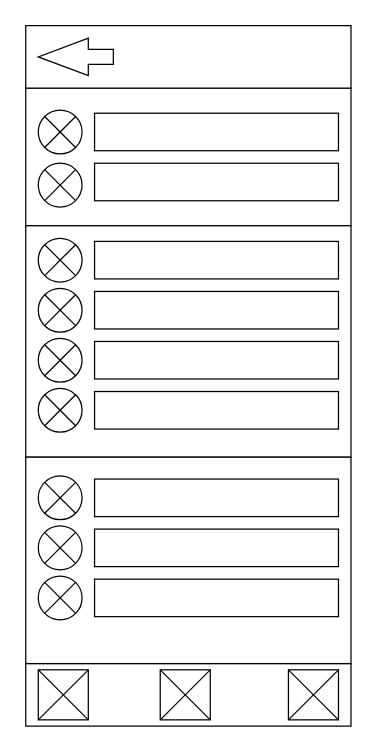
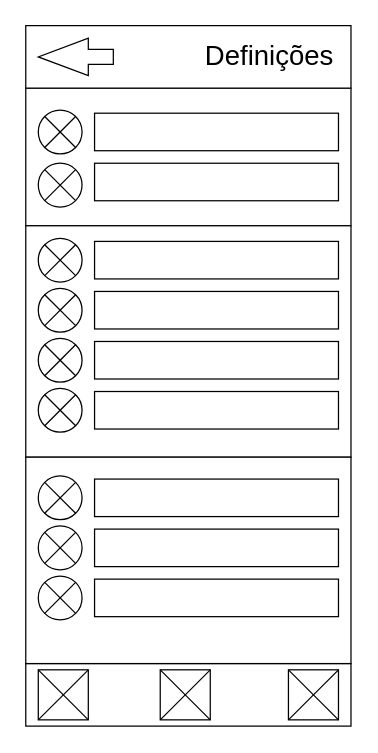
  <mxCell id="0" />
  <mxCell id="1" parent="0" />
  <mxCell id="2" value="" style="rounded=0;whiteSpace=wrap;html=1;" parent="1" vertex="1"><mxGeometry x="20" y="70" width="260" height="110" as="geometry" /></mxCell>
  <mxCell id="3" value="" style="ellipse;whiteSpace=wrap;html=1;aspect=fixed;" vertex="1" parent="1"><mxGeometry x="30" y="87.5" width="35" height="35" as="geometry" /></mxCell>
  <mxCell id="4" value="" style="rounded=0;whiteSpace=wrap;html=1;" parent="1" vertex="1"><mxGeometry x="20" y="180" width="260" height="185" as="geometry" /></mxCell>
  <mxCell id="5" value="" style="verticalLabelPosition=bottom;verticalAlign=top;html=1;shape=mxgraph.basic.rect;fillColor2=none;strokeWidth=1;size=20;indent=5;" parent="1" vertex="1"><mxGeometry x="20" y="20" width="260" height="50" as="geometry" /></mxCell>
  <mxCell id="6" value="" style="rounded=0;whiteSpace=wrap;html=1;align=left;" parent="1" vertex="1"><mxGeometry x="75" y="90" width="195" height="30" as="geometry" /></mxCell>
  <mxCell id="7" value="" style="rounded=0;whiteSpace=wrap;html=1;fontSize=24;" parent="1" vertex="1"><mxGeometry x="20" y="530" width="260" height="50" as="geometry" /></mxCell>
  <mxCell id="8" value="" style="whiteSpace=wrap;html=1;aspect=fixed;fontSize=24;" parent="1" vertex="1"><mxGeometry x="230" y="535" width="40" height="40" as="geometry" /></mxCell>
  <mxCell id="9" value="" style="endArrow=none;html=1;fontSize=24;exitX=0;exitY=1;exitDx=0;exitDy=0;entryX=1;entryY=0;entryDx=0;entryDy=0;" parent="1" source="8" target="8" edge="1"><mxGeometry width="50" height="50" relative="1" as="geometry"><mxPoint x="370" y="390" as="sourcePoint" /><mxPoint x="420" y="340" as="targetPoint" /></mxGeometry></mxCell>
  <mxCell id="10" value="" style="endArrow=none;html=1;fontSize=24;exitX=0;exitY=0;exitDx=0;exitDy=0;entryX=1;entryY=1;entryDx=0;entryDy=0;" parent="1" source="8" target="8" edge="1"><mxGeometry width="50" height="50" relative="1" as="geometry"><mxPoint x="60" y="620" as="sourcePoint" /><mxPoint x="110" y="570" as="targetPoint" /></mxGeometry></mxCell>
  <mxCell id="11" value="" style="whiteSpace=wrap;html=1;aspect=fixed;fontSize=24;" parent="1" vertex="1"><mxGeometry x="127.5" y="535" width="40" height="40" as="geometry" /></mxCell>
  <mxCell id="12" value="" style="endArrow=none;html=1;fontSize=24;exitX=0;exitY=1;exitDx=0;exitDy=0;entryX=1;entryY=0;entryDx=0;entryDy=0;" parent="1" source="11" target="11" edge="1"><mxGeometry width="50" height="50" relative="1" as="geometry"><mxPoint x="380" y="400" as="sourcePoint" /><mxPoint x="430" y="350" as="targetPoint" /></mxGeometry></mxCell>
  <mxCell id="13" value="" style="endArrow=none;html=1;fontSize=24;exitX=0;exitY=0;exitDx=0;exitDy=0;entryX=1;entryY=1;entryDx=0;entryDy=0;" parent="1" source="11" target="11" edge="1"><mxGeometry width="50" height="50" relative="1" as="geometry"><mxPoint x="70" y="630" as="sourcePoint" /><mxPoint x="120" y="580" as="targetPoint" /></mxGeometry></mxCell>
  <mxCell id="14" value="" style="whiteSpace=wrap;html=1;aspect=fixed;fontSize=24;" parent="1" vertex="1"><mxGeometry x="30" y="535" width="40" height="40" as="geometry" /></mxCell>
  <mxCell id="15" value="" style="endArrow=none;html=1;fontSize=24;exitX=0;exitY=1;exitDx=0;exitDy=0;entryX=1;entryY=0;entryDx=0;entryDy=0;" parent="1" source="14" target="14" edge="1"><mxGeometry width="50" height="50" relative="1" as="geometry"><mxPoint x="390" y="410" as="sourcePoint" /><mxPoint x="440" y="360" as="targetPoint" /></mxGeometry></mxCell>
  <mxCell id="16" value="" style="endArrow=none;html=1;fontSize=24;exitX=0;exitY=0;exitDx=0;exitDy=0;entryX=1;entryY=1;entryDx=0;entryDy=0;" parent="1" source="14" target="14" edge="1"><mxGeometry width="50" height="50" relative="1" as="geometry"><mxPoint x="80" y="640" as="sourcePoint" /><mxPoint x="130" y="590" as="targetPoint" /></mxGeometry></mxCell>
  <mxCell id="17" value="" style="rounded=0;whiteSpace=wrap;html=1;align=left;" parent="1" vertex="1"><mxGeometry x="75" y="130" width="195" height="30" as="geometry" /></mxCell>
  <mxCell id="18" value="" style="html=1;shadow=0;dashed=0;align=center;verticalAlign=middle;shape=mxgraph.arrows2.arrow;dy=0.6;dx=40;flipH=1;notch=0;" vertex="1" parent="1"><mxGeometry x="30" y="30" width="60" height="30" as="geometry" /></mxCell>
  <mxCell id="19" value="" style="endArrow=none;html=1;fontSize=24;exitX=0;exitY=0;exitDx=0;exitDy=0;entryX=1;entryY=1;entryDx=0;entryDy=0;" parent="1" source="3" target="3" edge="1"><mxGeometry width="50" height="50" relative="1" as="geometry"><mxPoint x="60" y="90" as="sourcePoint" /><mxPoint x="35" y="120" as="targetPoint" /></mxGeometry></mxCell>
  <mxCell id="20" value="" style="endArrow=none;html=1;fontSize=24;exitX=0;exitY=1;exitDx=0;exitDy=0;entryX=1;entryY=0;entryDx=0;entryDy=0;" parent="1" source="3" target="3" edge="1"><mxGeometry width="50" height="50" relative="1" as="geometry"><mxPoint x="35" y="90" as="sourcePoint" /><mxPoint x="90" y="125" as="targetPoint" /></mxGeometry></mxCell>
  <mxCell id="21" value="" style="ellipse;whiteSpace=wrap;html=1;aspect=fixed;" vertex="1" parent="1"><mxGeometry x="30" y="130" width="35" height="35" as="geometry" /></mxCell>
  <mxCell id="22" value="" style="endArrow=none;html=1;fontSize=24;exitX=0;exitY=0;exitDx=0;exitDy=0;entryX=1;entryY=1;entryDx=0;entryDy=0;" edge="1" parent="1" source="21" target="21"><mxGeometry width="50" height="50" relative="1" as="geometry"><mxPoint x="60" y="130" as="sourcePoint" /><mxPoint x="35" y="160" as="targetPoint" /></mxGeometry></mxCell>
  <mxCell id="23" value="" style="endArrow=none;html=1;fontSize=24;exitX=0;exitY=1;exitDx=0;exitDy=0;entryX=1;entryY=0;entryDx=0;entryDy=0;" edge="1" parent="1" source="21" target="21"><mxGeometry width="50" height="50" relative="1" as="geometry"><mxPoint x="35" y="130" as="sourcePoint" /><mxPoint x="90" y="165" as="targetPoint" /></mxGeometry></mxCell>
  <mxCell id="24" value="" style="rounded=0;whiteSpace=wrap;html=1;align=left;" vertex="1" parent="1"><mxGeometry x="75" y="192.5" width="195" height="30" as="geometry" /></mxCell>
  <mxCell id="25" value="" style="ellipse;whiteSpace=wrap;html=1;aspect=fixed;" vertex="1" parent="1"><mxGeometry x="30" y="190" width="35" height="35" as="geometry" /></mxCell>
  <mxCell id="26" value="" style="endArrow=none;html=1;fontSize=24;exitX=0;exitY=0;exitDx=0;exitDy=0;entryX=1;entryY=1;entryDx=0;entryDy=0;" edge="1" parent="1" source="25" target="25"><mxGeometry width="50" height="50" relative="1" as="geometry"><mxPoint x="58.75" y="192.5" as="sourcePoint" /><mxPoint x="33.75" y="222.5" as="targetPoint" /></mxGeometry></mxCell>
  <mxCell id="27" value="" style="endArrow=none;html=1;fontSize=24;exitX=0;exitY=1;exitDx=0;exitDy=0;entryX=1;entryY=0;entryDx=0;entryDy=0;" edge="1" parent="1" source="25" target="25"><mxGeometry width="50" height="50" relative="1" as="geometry"><mxPoint x="33.75" y="192.5" as="sourcePoint" /><mxPoint x="88.75" y="227.5" as="targetPoint" /></mxGeometry></mxCell>
  <mxCell id="28" value="" style="rounded=0;whiteSpace=wrap;html=1;align=left;" vertex="1" parent="1"><mxGeometry x="75" y="232.5" width="195" height="30" as="geometry" /></mxCell>
  <mxCell id="29" value="" style="ellipse;whiteSpace=wrap;html=1;aspect=fixed;" vertex="1" parent="1"><mxGeometry x="30" y="230" width="35" height="35" as="geometry" /></mxCell>
  <mxCell id="30" value="" style="endArrow=none;html=1;fontSize=24;exitX=0;exitY=0;exitDx=0;exitDy=0;entryX=1;entryY=1;entryDx=0;entryDy=0;" edge="1" parent="1" source="29" target="29"><mxGeometry width="50" height="50" relative="1" as="geometry"><mxPoint x="58.75" y="232.5" as="sourcePoint" /><mxPoint x="33.75" y="262.5" as="targetPoint" /></mxGeometry></mxCell>
  <mxCell id="31" value="" style="endArrow=none;html=1;fontSize=24;exitX=0;exitY=1;exitDx=0;exitDy=0;entryX=1;entryY=0;entryDx=0;entryDy=0;" edge="1" parent="1" source="29" target="29"><mxGeometry width="50" height="50" relative="1" as="geometry"><mxPoint x="33.75" y="232.5" as="sourcePoint" /><mxPoint x="88.75" y="267.5" as="targetPoint" /></mxGeometry></mxCell>
  <mxCell id="32" value="" style="rounded=0;whiteSpace=wrap;html=1;align=left;" vertex="1" parent="1"><mxGeometry x="75" y="272.5" width="195" height="30" as="geometry" /></mxCell>
  <mxCell id="33" value="" style="ellipse;whiteSpace=wrap;html=1;aspect=fixed;" vertex="1" parent="1"><mxGeometry x="30" y="270" width="35" height="35" as="geometry" /></mxCell>
  <mxCell id="34" value="" style="endArrow=none;html=1;fontSize=24;exitX=0;exitY=0;exitDx=0;exitDy=0;entryX=1;entryY=1;entryDx=0;entryDy=0;" edge="1" parent="1" source="33" target="33"><mxGeometry width="50" height="50" relative="1" as="geometry"><mxPoint x="58.75" y="272.5" as="sourcePoint" /><mxPoint x="33.75" y="302.5" as="targetPoint" /></mxGeometry></mxCell>
  <mxCell id="35" value="" style="endArrow=none;html=1;fontSize=24;exitX=0;exitY=1;exitDx=0;exitDy=0;entryX=1;entryY=0;entryDx=0;entryDy=0;" edge="1" parent="1" source="33" target="33"><mxGeometry width="50" height="50" relative="1" as="geometry"><mxPoint x="33.75" y="272.5" as="sourcePoint" /><mxPoint x="88.75" y="307.5" as="targetPoint" /></mxGeometry></mxCell>
  <mxCell id="36" value="" style="rounded=0;whiteSpace=wrap;html=1;align=left;" vertex="1" parent="1"><mxGeometry x="75" y="312.5" width="195" height="30" as="geometry" /></mxCell>
  <mxCell id="37" value="" style="ellipse;whiteSpace=wrap;html=1;aspect=fixed;" vertex="1" parent="1"><mxGeometry x="30" y="310" width="35" height="35" as="geometry" /></mxCell>
  <mxCell id="38" value="" style="endArrow=none;html=1;fontSize=24;exitX=0;exitY=0;exitDx=0;exitDy=0;entryX=1;entryY=1;entryDx=0;entryDy=0;" edge="1" parent="1" source="37" target="37"><mxGeometry width="50" height="50" relative="1" as="geometry"><mxPoint x="58.75" y="312.5" as="sourcePoint" /><mxPoint x="33.75" y="342.5" as="targetPoint" /></mxGeometry></mxCell>
  <mxCell id="39" value="" style="endArrow=none;html=1;fontSize=24;exitX=0;exitY=1;exitDx=0;exitDy=0;entryX=1;entryY=0;entryDx=0;entryDy=0;" edge="1" parent="1" source="37" target="37"><mxGeometry width="50" height="50" relative="1" as="geometry"><mxPoint x="33.75" y="312.5" as="sourcePoint" /><mxPoint x="88.75" y="347.5" as="targetPoint" /></mxGeometry></mxCell>
  <mxCell id="40" value="" style="rounded=0;whiteSpace=wrap;html=1;" vertex="1" parent="1"><mxGeometry x="20" y="365" width="260" height="165" as="geometry" /></mxCell>
+ <mxCell id="41" value="&lt;font style=&quot;font-size: 22px&quot;&gt;Definições&lt;/font&gt;" style="text;html=1;strokeColor=none;fillColor=none;align=center;verticalAlign=middle;whiteSpace=wrap;rounded=0;" vertex="1" parent="1"><mxGeometry x="160" y="35" width="110" height="20" as="geometry" /></mxCell>
  <mxCell id="42" value="" style="rounded=0;whiteSpace=wrap;html=1;align=left;" vertex="1" parent="1"><mxGeometry x="75" y="382.5" width="195" height="30" as="geometry" /></mxCell>
  <mxCell id="43" value="" style="ellipse;whiteSpace=wrap;html=1;aspect=fixed;" vertex="1" parent="1"><mxGeometry x="30" y="380" width="35" height="35" as="geometry" /></mxCell>
  <mxCell id="44" value="" style="rounded=0;whiteSpace=wrap;html=1;align=left;" vertex="1" parent="1"><mxGeometry x="75" y="422.5" width="195" height="30" as="geometry" /></mxCell>
  <mxCell id="45" value="" style="ellipse;whiteSpace=wrap;html=1;aspect=fixed;" vertex="1" parent="1"><mxGeometry x="30" y="420" width="35" height="35" as="geometry" /></mxCell>
  <mxCell id="46" value="" style="rounded=0;whiteSpace=wrap;html=1;align=left;" vertex="1" parent="1"><mxGeometry x="75" y="462.5" width="195" height="30" as="geometry" /></mxCell>
  <mxCell id="47" value="" style="ellipse;whiteSpace=wrap;html=1;aspect=fixed;" vertex="1" parent="1"><mxGeometry x="30" y="460" width="35" height="35" as="geometry" /></mxCell>
  <mxCell id="48" value="" style="endArrow=none;html=1;exitX=0;exitY=0;exitDx=0;exitDy=0;entryX=1;entryY=1;entryDx=0;entryDy=0;" edge="1" parent="1" source="43" target="43"><mxGeometry width="50" height="50" relative="1" as="geometry"><mxPoint x="360" y="370" as="sourcePoint" /><mxPoint x="410" y="320" as="targetPoint" /></mxGeometry></mxCell>
  <mxCell id="49" value="" style="endArrow=none;html=1;exitX=0;exitY=0;exitDx=0;exitDy=0;entryX=1;entryY=1;entryDx=0;entryDy=0;" edge="1" parent="1" source="45" target="45"><mxGeometry width="50" height="50" relative="1" as="geometry"><mxPoint x="45.126" y="395.126" as="sourcePoint" /><mxPoint x="69.874" y="419.874" as="targetPoint" /></mxGeometry></mxCell>
  <mxCell id="50" value="" style="endArrow=none;html=1;exitX=0;exitY=0;exitDx=0;exitDy=0;entryX=1;entryY=1;entryDx=0;entryDy=0;" edge="1" parent="1" source="47" target="47"><mxGeometry width="50" height="50" relative="1" as="geometry"><mxPoint x="45.126" y="395.126" as="sourcePoint" /><mxPoint x="69.874" y="419.874" as="targetPoint" /></mxGeometry></mxCell>
  <mxCell id="51" value="" style="endArrow=none;html=1;exitX=0;exitY=1;exitDx=0;exitDy=0;entryX=1;entryY=0;entryDx=0;entryDy=0;" edge="1" parent="1" source="43" target="43"><mxGeometry width="50" height="50" relative="1" as="geometry"><mxPoint x="360" y="370" as="sourcePoint" /><mxPoint x="60" y="390" as="targetPoint" /></mxGeometry></mxCell>
  <mxCell id="52" value="" style="endArrow=none;html=1;exitX=0;exitY=1;exitDx=0;exitDy=0;entryX=1;entryY=0;entryDx=0;entryDy=0;" edge="1" parent="1" source="45" target="45"><mxGeometry width="50" height="50" relative="1" as="geometry"><mxPoint x="30" y="490" as="sourcePoint" /><mxPoint x="80" y="440" as="targetPoint" /></mxGeometry></mxCell>
  <mxCell id="53" value="" style="endArrow=none;html=1;exitX=0;exitY=1;exitDx=0;exitDy=0;entryX=1;entryY=0;entryDx=0;entryDy=0;" edge="1" parent="1" source="47" target="47"><mxGeometry width="50" height="50" relative="1" as="geometry"><mxPoint x="80" y="450" as="sourcePoint" /><mxPoint x="130" y="400" as="targetPoint" /></mxGeometry></mxCell>
